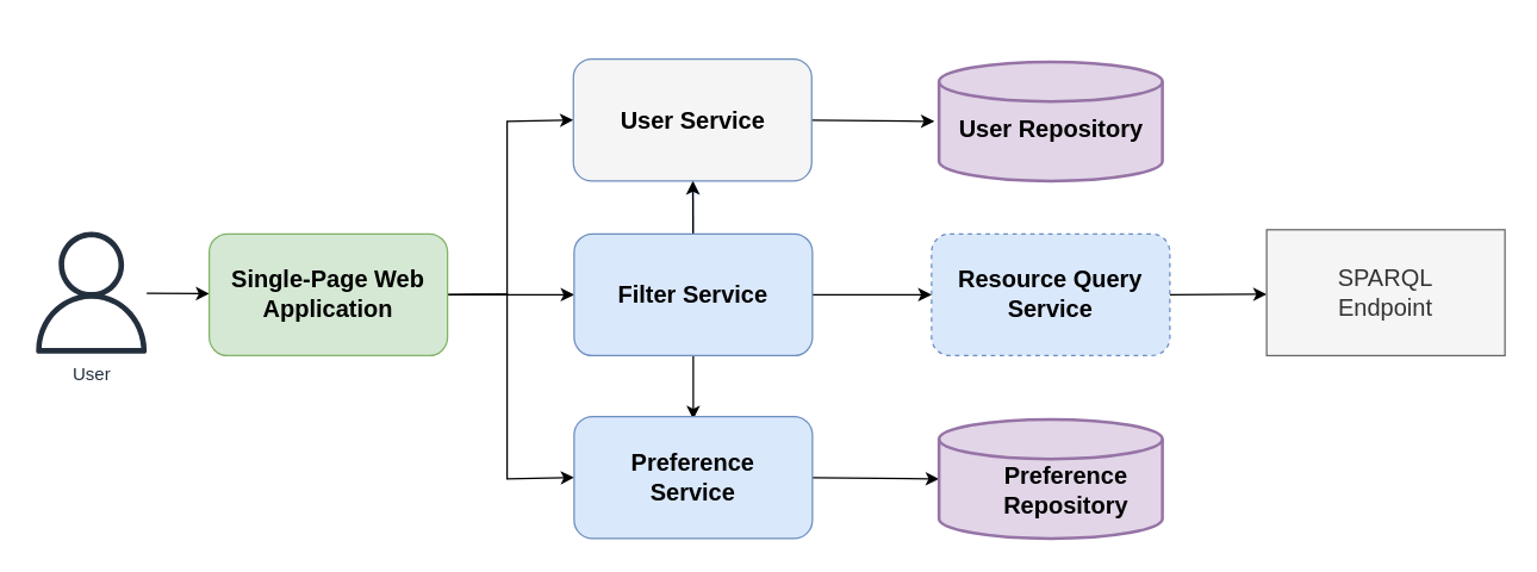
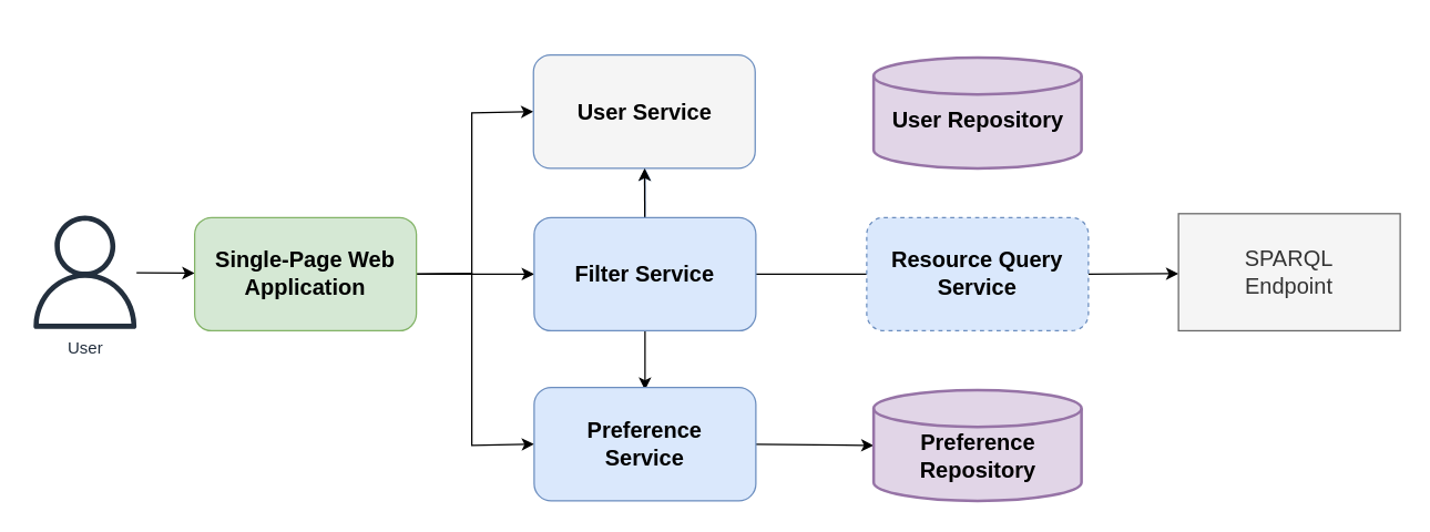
  <mxCell id="0" />
  <mxCell id="1" parent="0" />
  <mxCell id="2" value="" style="edgeStyle=none;rounded=0;orthogonalLoop=1;jettySize=auto;html=1;fontSize=16;strokeColor=#000000;" parent="1" source="3" target="24" edge="1"><mxGeometry relative="1" as="geometry" /></mxCell>
  <mxCell id="3" value="User&lt;br&gt;" style="sketch=0;outlineConnect=0;fontColor=#232F3E;gradientColor=none;fillColor=#232F3D;strokeColor=none;dashed=0;verticalLabelPosition=bottom;verticalAlign=top;align=center;html=1;fontSize=12;fontStyle=0;aspect=fixed;pointerEvents=1;shape=mxgraph.aws4.user;" parent="1" vertex="1"><mxGeometry y="155.13" width="81.75" height="81.75" as="geometry" x="20" /></mxCell>
  <mxCell id="4" value="" style="edgeStyle=none;rounded=0;orthogonalLoop=1;jettySize=auto;html=1;fontSize=16;entryX=0;entryY=0.5;entryDx=0;entryDy=0;exitX=1;exitY=0.5;exitDx=0;exitDy=0;" parent="1" source="24" target="26" edge="1"><mxGeometry relative="1" as="geometry"><mxPoint x="300" y="200" as="sourcePoint" /><mxPoint x="380" y="81" as="targetPoint" /><Array as="points"><mxPoint x="340" y="197" /><mxPoint x="340" y="81" /></Array></mxGeometry></mxCell>
  <mxCell id="5" style="edgeStyle=none;rounded=0;orthogonalLoop=1;jettySize=auto;html=1;exitX=1;exitY=0.5;exitDx=0;exitDy=0;entryX=0;entryY=0.5;entryDx=0;entryDy=0;fontSize=16;" parent="1" source="24" target="29" edge="1"><mxGeometry relative="1" as="geometry"><mxPoint x="300" y="200" as="sourcePoint" /><mxPoint x="380" y="200.962" as="targetPoint" /></mxGeometry></mxCell>
  <mxCell id="6" style="edgeStyle=none;rounded=0;orthogonalLoop=1;jettySize=auto;html=1;exitX=1;exitY=0.5;exitDx=0;exitDy=0;entryX=0;entryY=0.5;entryDx=0;entryDy=0;fontSize=16;" parent="1" source="24" target="31" edge="1"><mxGeometry relative="1" as="geometry"><mxPoint x="300" y="200" as="sourcePoint" /><mxPoint x="380" y="319.26" as="targetPoint" /><Array as="points"><mxPoint x="340" y="197" /><mxPoint x="340" y="321" /></Array></mxGeometry></mxCell>
  <mxCell id="7" style="edgeStyle=none;rounded=0;orthogonalLoop=1;jettySize=auto;html=1;exitX=1;exitY=1;exitDx=0;exitDy=0;fontSize=18;fillColor=#d5e8d4;strokeColor=default;" parent="1" edge="1"><mxGeometry relative="1" as="geometry"><mxPoint x="300" y="233.25" as="sourcePoint" /><mxPoint x="300" y="233.25" as="targetPoint" /></mxGeometry></mxCell>
  <mxCell id="8" style="edgeStyle=none;rounded=0;orthogonalLoop=1;jettySize=auto;html=1;exitX=1;exitY=1;exitDx=0;exitDy=0;fontSize=18;fillColor=#dae8fc;strokeColor=#6c8ebf;" parent="1" edge="1"><mxGeometry relative="1" as="geometry"><mxPoint x="570" y="111" as="sourcePoint" /><mxPoint x="570" y="111" as="targetPoint" /></mxGeometry></mxCell>
- <mxCell id="9" style="edgeStyle=none;rounded=0;orthogonalLoop=1;jettySize=auto;html=1;exitX=1;exitY=0.5;exitDx=0;exitDy=0;entryX=-0.021;entryY=0.333;entryDx=0;entryDy=0;entryPerimeter=0;fontSize=16;" parent="1" source="26" target="15" edge="1"><mxGeometry relative="1" as="geometry"><mxPoint x="550" y="81" as="sourcePoint" /></mxGeometry></mxCell>
  <mxCell id="10" style="edgeStyle=none;rounded=0;orthogonalLoop=1;jettySize=auto;html=1;exitX=1;exitY=1;exitDx=0;exitDy=0;fontSize=18;fillColor=#dae8fc;strokeColor=#6c8ebf;" parent="1" edge="1"><mxGeometry relative="1" as="geometry"><mxPoint x="550" y="121" as="sourcePoint" /><mxPoint x="550" y="121" as="targetPoint" /></mxGeometry></mxCell>
  <mxCell id="11" style="edgeStyle=none;rounded=0;orthogonalLoop=1;jettySize=auto;html=1;exitX=1;exitY=1;exitDx=0;exitDy=0;fontSize=18;fillColor=#dae8fc;strokeColor=#6c8ebf;" parent="1" edge="1"><mxGeometry relative="1" as="geometry"><mxPoint x="570" y="350.25" as="sourcePoint" /><mxPoint x="570" y="350.25" as="targetPoint" /></mxGeometry></mxCell>
  <mxCell id="12" style="edgeStyle=none;rounded=0;orthogonalLoop=1;jettySize=auto;html=1;entryX=0;entryY=0.5;entryDx=0;entryDy=0;entryPerimeter=0;fontSize=16;exitX=1;exitY=0.5;exitDx=0;exitDy=0;" parent="1" source="31" target="16" edge="1"><mxGeometry relative="1" as="geometry"><mxPoint x="550" y="321" as="sourcePoint" /></mxGeometry></mxCell>
  <mxCell id="13" style="edgeStyle=none;rounded=0;orthogonalLoop=1;jettySize=auto;html=1;exitX=1;exitY=1;exitDx=0;exitDy=0;fontSize=18;fillColor=#dae8fc;strokeColor=#6c8ebf;" parent="1" edge="1"><mxGeometry relative="1" as="geometry"><mxPoint x="550" y="361.75" as="sourcePoint" /><mxPoint x="550" y="361.75" as="targetPoint" /></mxGeometry></mxCell>
  <mxCell id="14" value="" style="strokeWidth=2;html=1;shape=mxgraph.flowchart.database;whiteSpace=wrap;fontSize=16;fillColor=#e1d5e7;strokeColor=#9673a6;" parent="1" vertex="1"><mxGeometry x="630" y="41" width="150" height="80" as="geometry" /></mxCell>
  <mxCell id="15" value="&lt;b&gt;User Repository&lt;/b&gt;" style="text;html=1;align=center;verticalAlign=middle;resizable=0;points=[];autosize=1;strokeColor=none;fillColor=none;fontSize=16;" parent="1" vertex="1"><mxGeometry x="630" y="71" width="150" height="30" as="geometry" /></mxCell>
  <mxCell id="16" value="" style="strokeWidth=2;html=1;shape=mxgraph.flowchart.database;whiteSpace=wrap;fontSize=16;fillColor=#e1d5e7;strokeColor=#9673a6;" parent="1" vertex="1"><mxGeometry x="630" y="281" width="150" height="80" as="geometry" /></mxCell>
- <mxCell id="17" value="&lt;b&gt;Preference&lt;br&gt;Repository&lt;br&gt;&lt;/b&gt;" style="text;html=1;align=center;verticalAlign=middle;resizable=0;points=[];autosize=1;strokeColor=none;fillColor=none;fontSize=16;" parent="1" vertex="1"><mxGeometry x="660" y="304" width="110" height="50" as="geometry" /></mxCell>
+ <mxCell id="17" value="&lt;b&gt;Preference&lt;br&gt;Repository&lt;br&gt;&lt;/b&gt;" style="text;html=1;align=center;verticalAlign=middle;resizable=0;points=[];autosize=1;strokeColor=none;fillColor=none;fontSize=16;" parent="1" vertex="1"><mxGeometry x="650" y="304" width="110" height="50" as="geometry" /></mxCell>
  <mxCell id="18" style="edgeStyle=none;rounded=0;orthogonalLoop=1;jettySize=auto;html=1;exitX=1;exitY=1;exitDx=0;exitDy=0;fontSize=18;fillColor=#dae8fc;strokeColor=#6c8ebf;" parent="1" edge="1"><mxGeometry relative="1" as="geometry"><mxPoint x="570" y="226.75" as="sourcePoint" /><mxPoint x="570" y="226.75" as="targetPoint" /></mxGeometry></mxCell>
  <mxCell id="19" style="edgeStyle=none;rounded=0;orthogonalLoop=1;jettySize=auto;html=1;exitX=0.5;exitY=0;exitDx=0;exitDy=0;entryX=0.5;entryY=1;entryDx=0;entryDy=0;fontSize=16;fillColor=#dae8fc;strokeColor=#6c8ebf;" parent="1" edge="1"><mxGeometry relative="1" as="geometry"><mxPoint x="465" y="159.25" as="sourcePoint" /><mxPoint x="465" y="121" as="targetPoint" /></mxGeometry></mxCell>
  <mxCell id="20" style="edgeStyle=none;rounded=0;orthogonalLoop=1;jettySize=auto;html=1;exitX=0.5;exitY=1;exitDx=0;exitDy=0;fontSize=16;fillColor=#dae8fc;strokeColor=#000000;" parent="1" edge="1"><mxGeometry relative="1" as="geometry"><mxPoint x="465" y="281" as="targetPoint" /><mxPoint x="465" y="238.25" as="sourcePoint" /></mxGeometry></mxCell>
- <mxCell id="21" style="edgeStyle=none;rounded=0;orthogonalLoop=1;jettySize=auto;html=1;exitX=1;exitY=0.5;exitDx=0;exitDy=0;fontSize=16;entryX=0;entryY=0.5;entryDx=0;entryDy=0;" parent="1" source="29" target="33" edge="1"><mxGeometry relative="1" as="geometry"><mxPoint x="620" y="199" as="targetPoint" /><mxPoint x="550" y="198.75" as="sourcePoint" /></mxGeometry></mxCell>
+ <mxCell id="21" style="edgeStyle=none;rounded=0;orthogonalLoop=1;jettySize=auto;html=1;exitX=1;exitY=0.5;exitDx=0;exitDy=0;fontSize=16;entryX=0;entryY=0.5;entryDx=0;entryDy=0;endArrow=none;" parent="1" source="29" target="33" edge="1"><mxGeometry relative="1" as="geometry"><mxPoint x="620" y="199" as="targetPoint" /><mxPoint x="550" y="198.75" as="sourcePoint" /></mxGeometry></mxCell>
  <mxCell id="22" style="edgeStyle=none;rounded=0;orthogonalLoop=1;jettySize=auto;html=1;exitX=1;exitY=1;exitDx=0;exitDy=0;fontSize=18;fillColor=#dae8fc;strokeColor=#6c8ebf;" parent="1" edge="1"><mxGeometry relative="1" as="geometry"><mxPoint x="550" y="238.25" as="sourcePoint" /><mxPoint x="550" y="238.25" as="targetPoint" /></mxGeometry></mxCell>
  <mxCell id="23" style="edgeStyle=none;rounded=0;orthogonalLoop=1;jettySize=auto;html=1;exitX=1;exitY=1;exitDx=0;exitDy=0;fontSize=18;" parent="1" edge="1"><mxGeometry relative="1" as="geometry"><mxPoint x="230" y="20" as="sourcePoint" /><mxPoint x="230" y="20" as="targetPoint" /></mxGeometry></mxCell>
  <mxCell id="24" value="&lt;b style=&quot;font-size: 12px;&quot;&gt;&lt;font style=&quot;font-size: 16px;&quot;&gt;Single-Page Web&lt;br&gt;Application&lt;/font&gt;&lt;/b&gt;" style="rounded=1;whiteSpace=wrap;html=1;fontSize=16;strokeColor=#82b366;fillColor=#d5e8d4;" parent="1" vertex="1"><mxGeometry x="140" y="156.5" width="160" height="81.75" as="geometry" /></mxCell>
  <mxCell id="25" style="edgeStyle=none;rounded=0;orthogonalLoop=1;jettySize=auto;html=1;exitX=1;exitY=1;exitDx=0;exitDy=0;fontSize=18;fillColor=#dae8fc;strokeColor=#6c8ebf;" parent="1" edge="1"><mxGeometry relative="1" as="geometry"><mxPoint x="544.5" y="116" as="sourcePoint" /><mxPoint x="544.5" y="116" as="targetPoint" /></mxGeometry></mxCell>
  <mxCell id="26" value="&lt;b&gt;User Service&lt;/b&gt;" style="rounded=1;whiteSpace=wrap;html=1;fontSize=16;strokeColor=#6c8ebf;fillColor=#f5f5f5;" parent="1" vertex="1"><mxGeometry x="384.5" y="39.25" width="160" height="81.75" as="geometry" /></mxCell>
  <mxCell id="27" style="edgeStyle=none;rounded=0;orthogonalLoop=1;jettySize=auto;html=1;exitX=1;exitY=1;exitDx=0;exitDy=0;fontSize=18;fillColor=#d5e8d4;strokeColor=default;" parent="1" edge="1"><mxGeometry relative="1" as="geometry"><mxPoint x="320" y="253.25" as="sourcePoint" /><mxPoint x="320" y="253.25" as="targetPoint" /></mxGeometry></mxCell>
  <mxCell id="28" value="" style="edgeStyle=none;rounded=0;orthogonalLoop=1;jettySize=auto;html=1;fontSize=16;strokeColor=#000000;" parent="1" source="29" target="26" edge="1"><mxGeometry relative="1" as="geometry" /></mxCell>
  <mxCell id="29" value="&lt;b&gt;Filter Service&lt;/b&gt;" style="rounded=1;whiteSpace=wrap;html=1;fontSize=16;strokeColor=#6c8ebf;fillColor=#dae8fc;" parent="1" vertex="1"><mxGeometry x="385" y="156.5" width="160" height="81.75" as="geometry" /></mxCell>
  <mxCell id="30" style="edgeStyle=none;rounded=0;orthogonalLoop=1;jettySize=auto;html=1;exitX=1;exitY=1;exitDx=0;exitDy=0;fontSize=18;fillColor=#dae8fc;strokeColor=#6c8ebf;" parent="1" edge="1"><mxGeometry relative="1" as="geometry"><mxPoint x="545" y="356" as="sourcePoint" /><mxPoint x="545" y="356" as="targetPoint" /></mxGeometry></mxCell>
  <mxCell id="31" value="&lt;b&gt;Preference&lt;br&gt;Service&lt;/b&gt;" style="rounded=1;whiteSpace=wrap;html=1;fontSize=16;strokeColor=#6c8ebf;fillColor=#dae8fc;" parent="1" vertex="1"><mxGeometry x="385" y="279.25" width="160" height="81.75" as="geometry" /></mxCell>
  <mxCell id="32" style="edgeStyle=none;rounded=0;orthogonalLoop=1;jettySize=auto;html=1;exitX=1;exitY=0.5;exitDx=0;exitDy=0;fontSize=16;strokeColor=#000000;" parent="1" source="33" edge="1"><mxGeometry relative="1" as="geometry"><mxPoint x="850" y="197" as="targetPoint" /></mxGeometry></mxCell>
  <mxCell id="33" value="&lt;b style=&quot;&quot;&gt;Resource Query&lt;br&gt;Service&lt;/b&gt;" style="rounded=1;whiteSpace=wrap;html=1;fontSize=16;strokeColor=#6c8ebf;fillColor=#dae8fc;dashed=1;" parent="1" vertex="1"><mxGeometry x="625" y="156.5" width="160" height="81.75" as="geometry" /></mxCell>
  <mxCell id="34" value="SPARQL&lt;br&gt;Endpoint" style="rounded=0;whiteSpace=wrap;html=1;fontSize=16;strokeColor=#666666;fillColor=#f5f5f5;fontColor=#333333;" parent="1" vertex="1"><mxGeometry x="850" y="153.75" width="160" height="84.5" as="geometry" /></mxCell>
